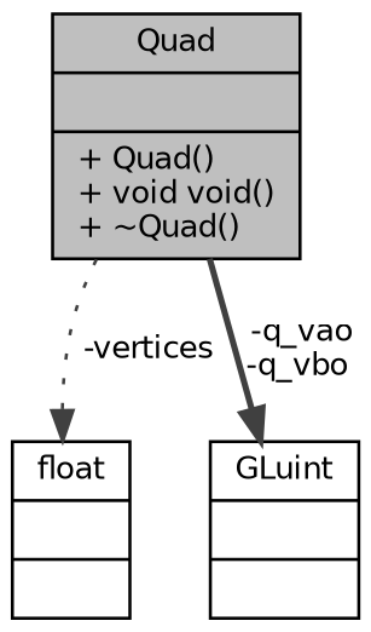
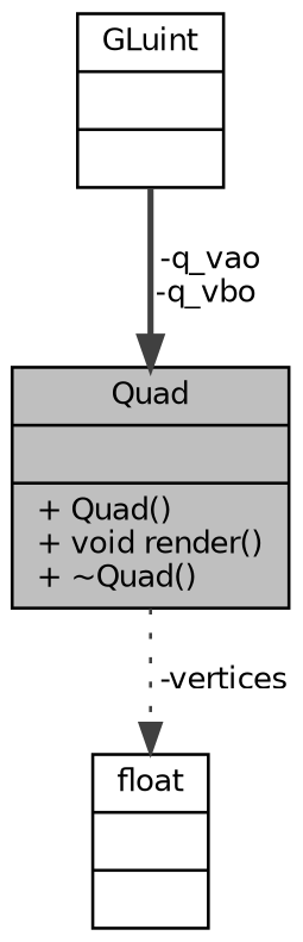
  digraph {
    node [color=black fontname=Helvetica fontsize=10 shape=record]
    edge [arrowhead=normal color=grey25 fontname=Helvetica fontsize=10 labelfontname=Helvetica labelfontsize=10]
-   n1 [fillcolor=grey75 fontcolor=black height=0.2 label="{Quad\n||+  Quad()\l+ void void()\l+  ~Quad()\l}" style=filled width=0.4]
+   n1 [fillcolor=grey75 fontcolor=black height=0.2 label="{Quad\n||+  Quad()\l+ void render()\l+  ~Quad()\l}" style=filled width=0.4]
    n2 [height=0.2 label="{float\n||}" width=0.4]
    n3 [height=0.2 label="{GLuint\n||}" width=0.4]
    n1 -> n2 [label=" -vertices" style=dotted]
-   n1 -> n3 [label=" -q_vao\n-q_vbo" style=bold]
+   n3 -> n1 [label=" -q_vao\n-q_vbo" style=bold]
  }
